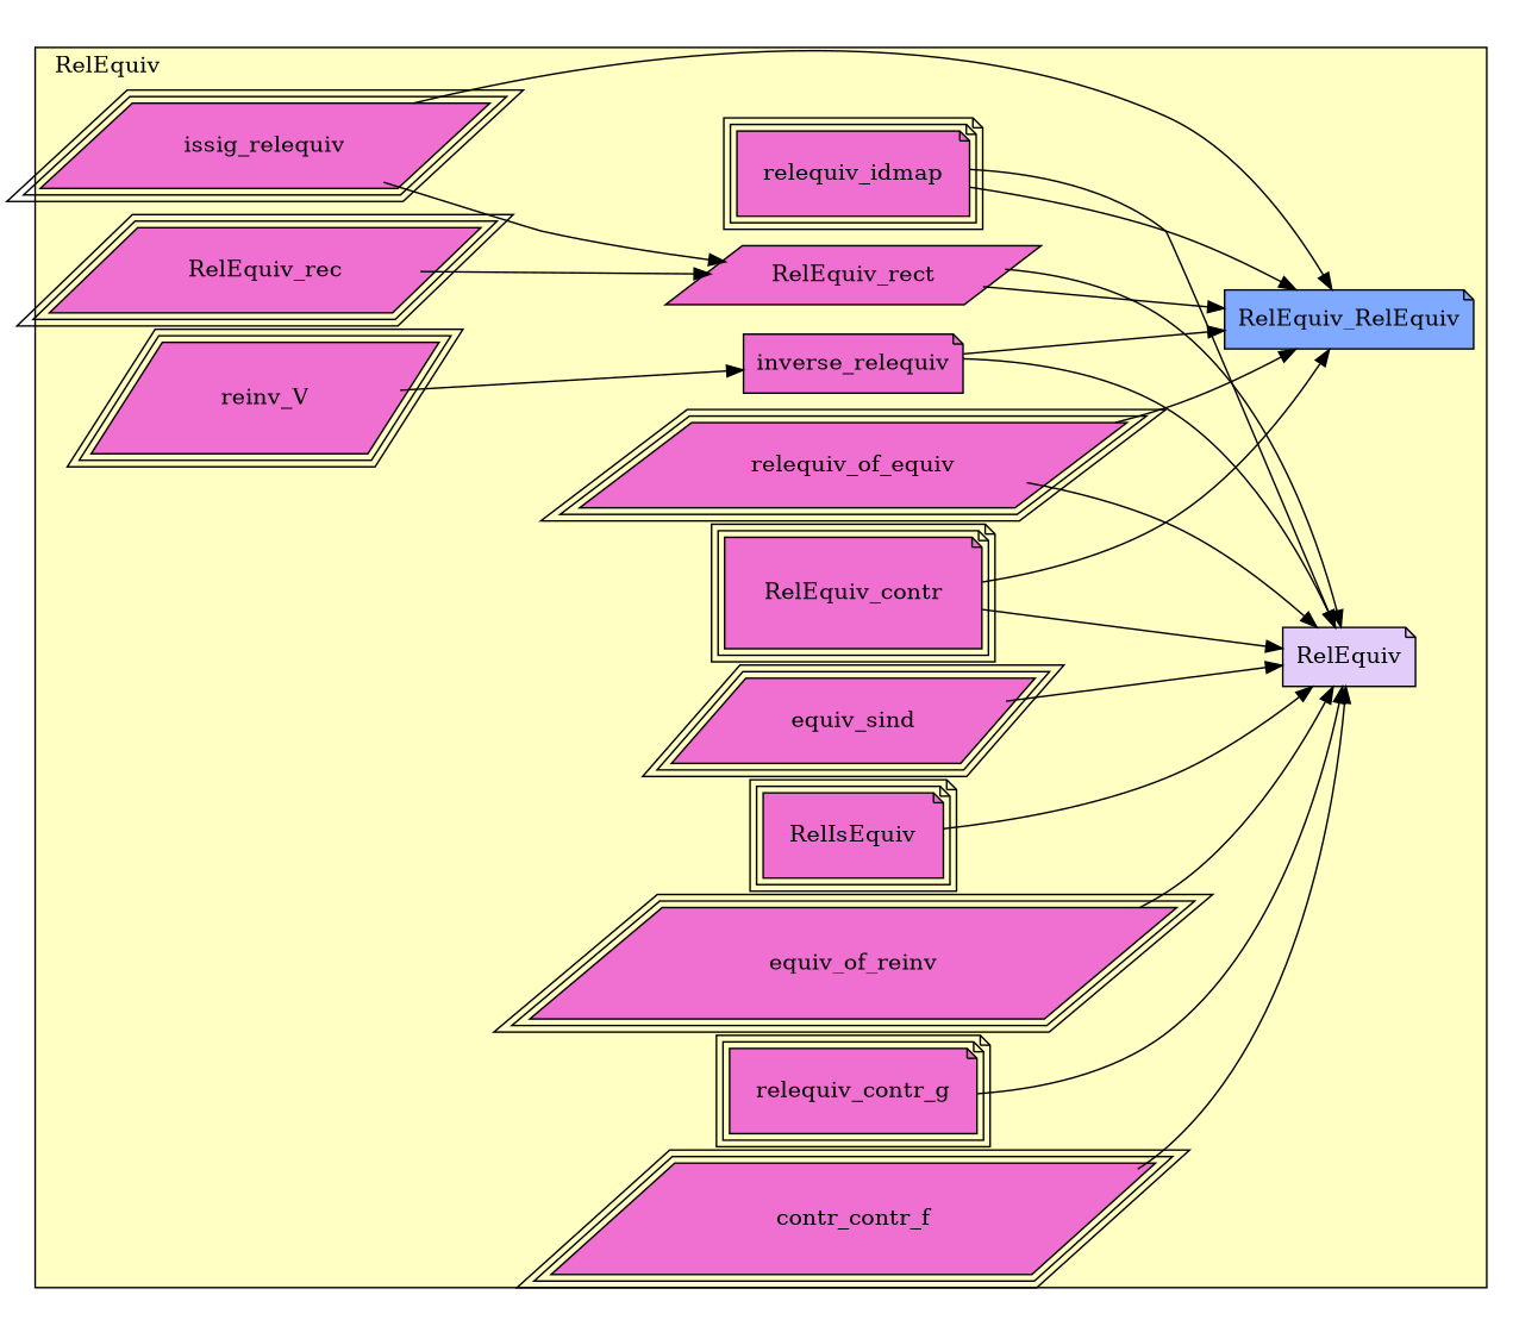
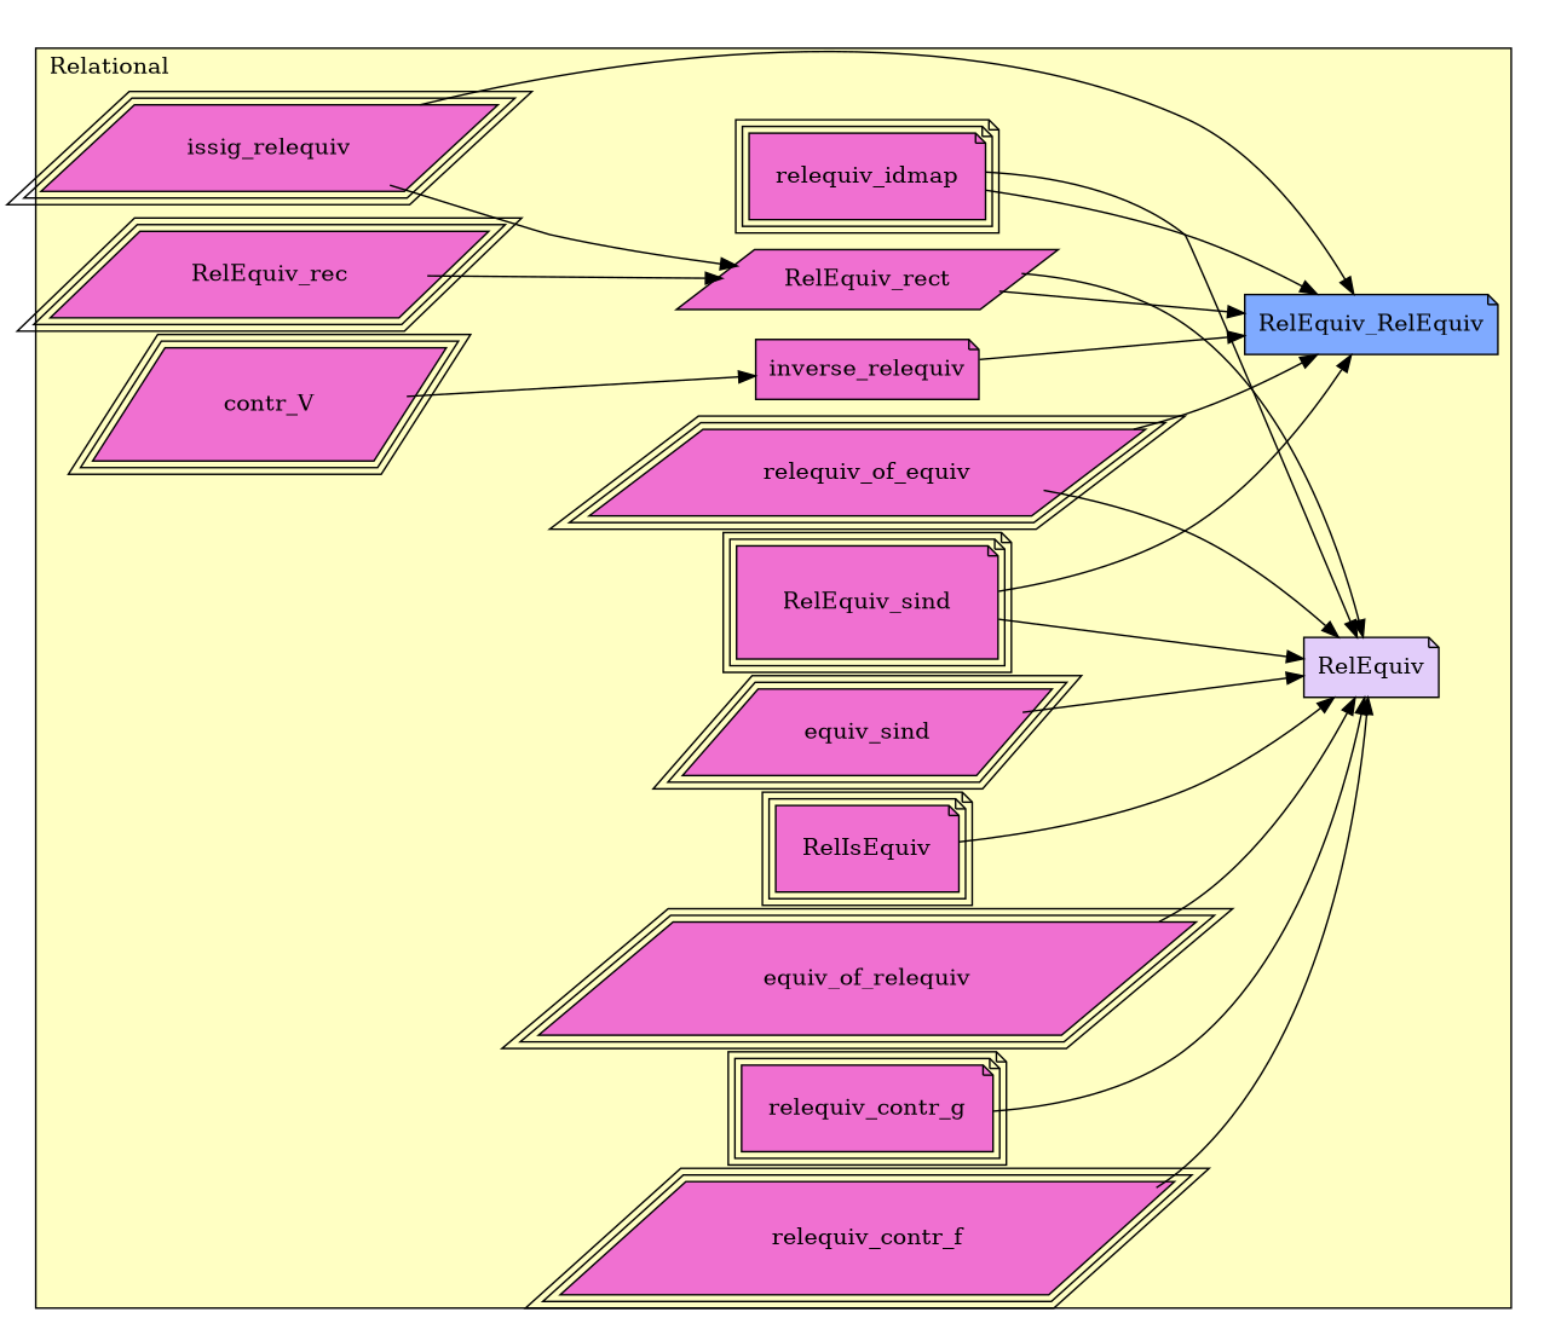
  digraph {
    rankdir=LR
    node [fillcolor="#F070D1" peripheries=3 shape=parallelogram style=filled]
    n1 [label=relequiv_idmap shape=note]
-   n2 [label=reinv_V]
+   n2 [label=contr_V]
    n3 [label=inverse_relequiv shape=note peripheries=""]
    n4 [label=RelIsEquiv shape=note]
-   n5 [label=equiv_of_reinv]
+   n5 [label=equiv_of_relequiv]
    n6 [label=relequiv_of_equiv]
    n7 [label=issig_relequiv]
    n8 [label=relequiv_contr_g shape=note]
-   n9 [label=contr_contr_f]
+   n9 [label=relequiv_contr_f]
    n10 [label=equiv_sind]
-   n11 [label=RelEquiv_contr shape=note]
+   n11 [label=RelEquiv_sind shape=note]
    n12 [label=RelEquiv_rec]
    n13 [label=RelEquiv_rect peripheries=""]
    n14 [fillcolor="#7FAAFF" label=RelEquiv_RelEquiv shape=note peripheries=""]
    n15 [fillcolor="#E2CDFA" label=RelEquiv shape=note peripheries=""]
    subgraph cluster_1 {
      fillcolor="#FFFFC3"
-     label=RelEquiv
+     label=Relational
      labeljust=l
      style=filled
      n1
      n2
      n3
      n4
      n5
      n6
      n7
      n8
      n9
      n10
      n11
      n12
      n13
      n14
      n15
    }
    n1 -> n14
    n1 -> n15
    n2 -> n3
    n3 -> n14
-   n3 -> n15
    n4 -> n15
    n5 -> n15
    n6 -> n14
    n6 -> n15
    n7 -> n13
    n7 -> n14
    n8 -> n15
    n9 -> n15
    n10 -> n15
    n11 -> n14
    n11 -> n15
    n12 -> n13
    n13 -> n14
    n13 -> n15
  }
